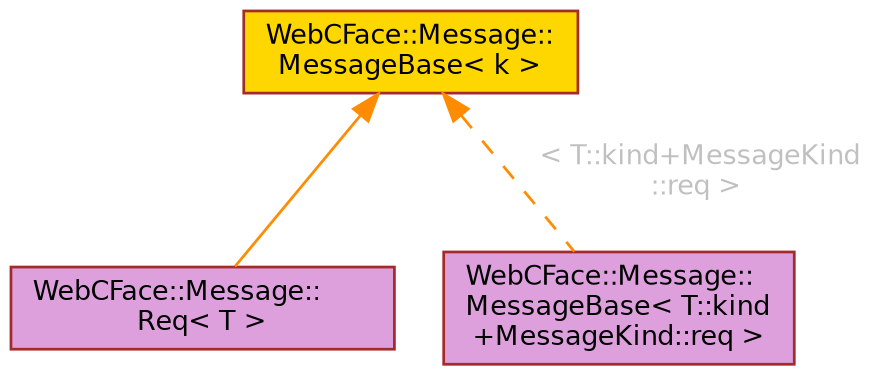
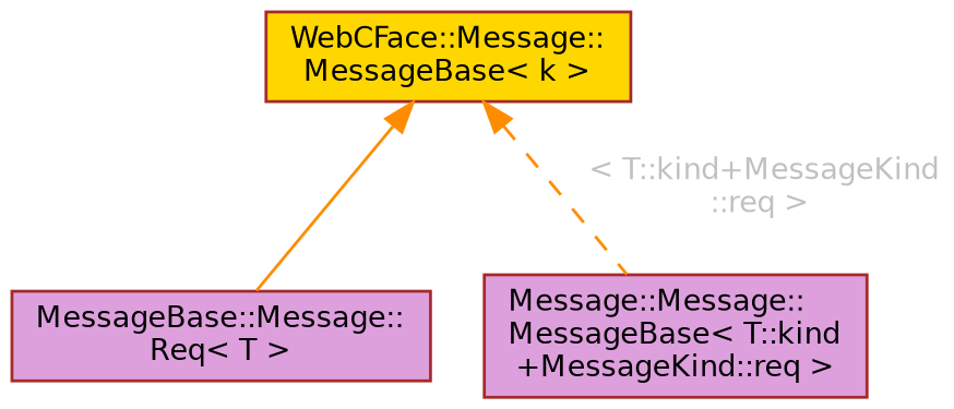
  digraph {
    node [color=brown fillcolor=plum fontname=Helvetica fontsize=10 shape=box style=filled]
    edge [color=darkorange dir=back fontname=Helvetica fontsize=10 labelfontname=Helvetica labelfontsize=10]
-   n1 [fontcolor=black height=0.2 label="WebCFace::Message::\lReq\< T \>" width=0.4]
-   n2 [height=0.2 label="WebCFace::Message::\lMessageBase\< T::kind\l+MessageKind::req \>" width=0.4]
+   n1 [fontcolor=black height=0.2 label="MessageBase::Message::\lReq\< T \>" width=0.4]
+   n2 [height=0.2 label="Message::Message::\lMessageBase\< T::kind\l+MessageKind::req \>" width=0.4]
    n3 [fillcolor=gold height=0.2 label="WebCFace::Message::\lMessageBase\< k \>" width=0.4]
    n3 -> n1 [style=solid]
    n3 -> n2 [fontcolor=grey label=" \< T::kind+MessageKind\l::req \>" style=dashed]
  }
